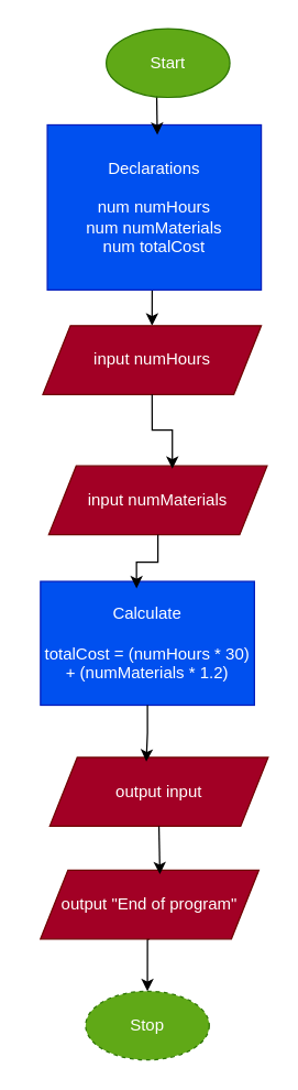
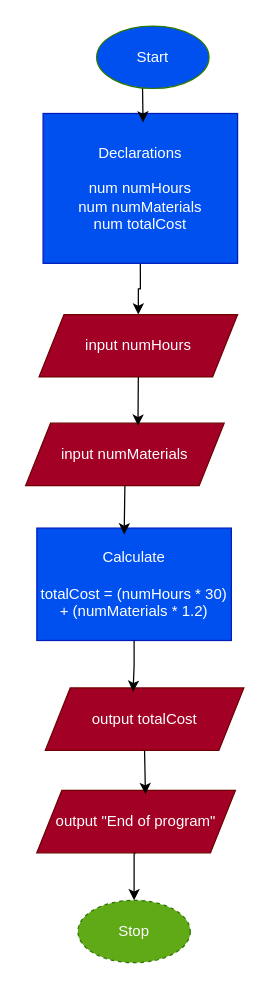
  <mxCell id="0" />
  <mxCell id="1" parent="0" />
  <mxCell id="2" value="Stop" style="ellipse;whiteSpace=wrap;html=1;fillColor=#60a917;fontColor=#ffffff;strokeColor=#2D7600;dashed=1;" parent="1" vertex="1"><mxGeometry x="61.88" y="720" width="90" height="50" as="geometry" /></mxCell>
  <mxCell id="3" style="edgeStyle=orthogonalEdgeStyle;rounded=0;orthogonalLoop=1;jettySize=auto;html=1;exitX=0.5;exitY=1;exitDx=0;exitDy=0;entryX=0.5;entryY=0;entryDx=0;entryDy=0;" edge="1" parent="1" source="4" target="6"><mxGeometry relative="1" as="geometry" /></mxCell>
  <mxCell id="4" value="Declarations&lt;div&gt;&lt;br&gt;&lt;/div&gt;&lt;div&gt;num numHours&lt;/div&gt;&lt;div&gt;num numMaterials&lt;/div&gt;&lt;div&gt;num totalCost&lt;/div&gt;" style="rounded=0;whiteSpace=wrap;html=1;fillColor=#0050ef;fontColor=#ffffff;strokeColor=#001DBC;" parent="1" vertex="1"><mxGeometry x="34" y="90" width="155.75" height="120" as="geometry" /></mxCell>
  <mxCell id="5" style="edgeStyle=orthogonalEdgeStyle;rounded=0;orthogonalLoop=1;jettySize=auto;html=1;exitX=0.5;exitY=1;exitDx=0;exitDy=0;entryX=0.514;entryY=0.06;entryDx=0;entryDy=0;entryPerimeter=0;" parent="1" target="4" edge="1"><mxGeometry relative="1" as="geometry"><mxPoint x="113.5" y="60" as="sourcePoint" /></mxGeometry></mxCell>
- <mxCell id="6" value="input numHours" style="shape=parallelogram;perimeter=parallelogramPerimeter;whiteSpace=wrap;html=1;fixedSize=1;fillColor=#a20025;fontColor=#ffffff;strokeColor=#6F0000;" vertex="1" parent="1"><mxGeometry x="30.75" y="236" width="159" height="50" as="geometry" /></mxCell>
- <mxCell id="7" value="input numMaterials" style="shape=parallelogram;perimeter=parallelogramPerimeter;whiteSpace=wrap;html=1;fixedSize=1;fillColor=#a20025;fontColor=#ffffff;strokeColor=#6F0000;" vertex="1" parent="1"><mxGeometry x="35" y="338" width="159" height="50" as="geometry" /></mxCell>
+ <mxCell id="6" value="input numHours" style="shape=parallelogram;perimeter=parallelogramPerimeter;whiteSpace=wrap;html=1;fixedSize=1;fillColor=#a20025;fontColor=#ffffff;strokeColor=#6F0000;" vertex="1" parent="1"><mxGeometry x="30.75" y="251" width="159" height="50" as="geometry" /></mxCell>
+ <mxCell id="7" value="input numMaterials" style="shape=parallelogram;perimeter=parallelogramPerimeter;whiteSpace=wrap;html=1;fixedSize=1;fillColor=#a20025;fontColor=#ffffff;strokeColor=#6F0000;" vertex="1" parent="1"><mxGeometry x="20" y="338" width="159" height="50" as="geometry" /></mxCell>
  <mxCell id="8" value="Calculate&lt;div&gt;&lt;br&gt;&lt;/div&gt;&lt;div&gt;totalCost = (numHours * 30) + (numMaterials * 1.2)&lt;/div&gt;" style="rounded=0;whiteSpace=wrap;html=1;fillColor=#0050ef;fontColor=#ffffff;strokeColor=#001DBC;" vertex="1" parent="1"><mxGeometry x="29" y="422" width="155.75" height="90" as="geometry" /></mxCell>
  <mxCell id="9" style="edgeStyle=orthogonalEdgeStyle;rounded=0;orthogonalLoop=1;jettySize=auto;html=1;exitX=0.5;exitY=1;exitDx=0;exitDy=0;entryX=0.5;entryY=0;entryDx=0;entryDy=0;" edge="1" parent="1" source="10" target="2"><mxGeometry relative="1" as="geometry" /></mxCell>
  <mxCell id="10" value="output &quot;End of program&quot;" style="shape=parallelogram;perimeter=parallelogramPerimeter;whiteSpace=wrap;html=1;fixedSize=1;fillColor=#a20025;fontColor=#ffffff;strokeColor=#6F0000;" vertex="1" parent="1"><mxGeometry x="29" y="632" width="159" height="50" as="geometry" /></mxCell>
- <mxCell id="11" value="output input" style="shape=parallelogram;perimeter=parallelogramPerimeter;whiteSpace=wrap;html=1;fixedSize=1;fillColor=#a20025;fontColor=#ffffff;strokeColor=#6F0000;" vertex="1" parent="1"><mxGeometry x="35.75" y="550" width="159" height="50" as="geometry" /></mxCell>
- <mxCell id="12" value="Start" style="ellipse;whiteSpace=wrap;html=1;fillColor=#60a917;fontColor=#ffffff;strokeColor=#2D7600;" vertex="1" parent="1"><mxGeometry x="76.88" y="20" width="90" height="50" as="geometry" /></mxCell>
+ <mxCell id="11" value="output totalCost" style="shape=parallelogram;perimeter=parallelogramPerimeter;whiteSpace=wrap;html=1;fixedSize=1;fillColor=#a20025;fontColor=#ffffff;strokeColor=#6F0000;" vertex="1" parent="1"><mxGeometry x="35.75" y="550" width="159" height="50" as="geometry" /></mxCell>
+ <mxCell id="12" value="Start" style="ellipse;whiteSpace=wrap;html=1;fillColor=#0050ef;fontColor=#ffffff;strokeColor=#2D7600;" vertex="1" parent="1"><mxGeometry x="76.88" y="20" width="90" height="50" as="geometry" /></mxCell>
  <mxCell id="13" style="edgeStyle=orthogonalEdgeStyle;rounded=0;orthogonalLoop=1;jettySize=auto;html=1;exitX=0.5;exitY=1;exitDx=0;exitDy=0;entryX=0.566;entryY=0.04;entryDx=0;entryDy=0;entryPerimeter=0;" edge="1" parent="1" source="6" target="7"><mxGeometry relative="1" as="geometry" /></mxCell>
  <mxCell id="14" style="edgeStyle=orthogonalEdgeStyle;rounded=0;orthogonalLoop=1;jettySize=auto;html=1;exitX=0.5;exitY=1;exitDx=0;exitDy=0;entryX=0.449;entryY=0.056;entryDx=0;entryDy=0;entryPerimeter=0;" edge="1" parent="1" source="7" target="8"><mxGeometry relative="1" as="geometry" /></mxCell>
  <mxCell id="15" style="edgeStyle=orthogonalEdgeStyle;rounded=0;orthogonalLoop=1;jettySize=auto;html=1;exitX=0.5;exitY=1;exitDx=0;exitDy=0;entryX=0.442;entryY=0.06;entryDx=0;entryDy=0;entryPerimeter=0;" edge="1" parent="1" source="8" target="11"><mxGeometry relative="1" as="geometry" /></mxCell>
  <mxCell id="16" style="edgeStyle=orthogonalEdgeStyle;rounded=0;orthogonalLoop=1;jettySize=auto;html=1;exitX=0.5;exitY=1;exitDx=0;exitDy=0;entryX=0.547;entryY=0.06;entryDx=0;entryDy=0;entryPerimeter=0;" edge="1" parent="1" source="11" target="10"><mxGeometry relative="1" as="geometry" /></mxCell>
